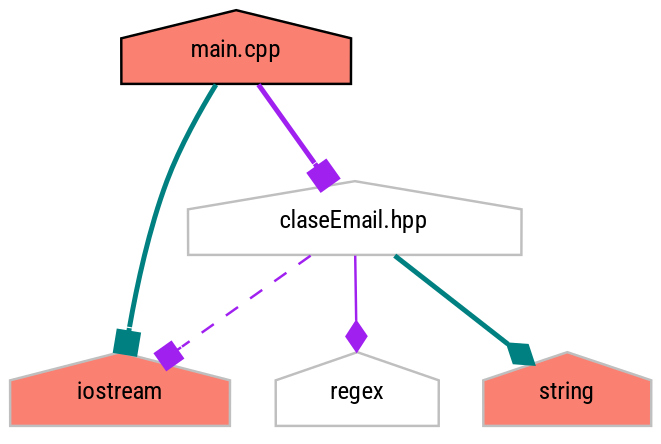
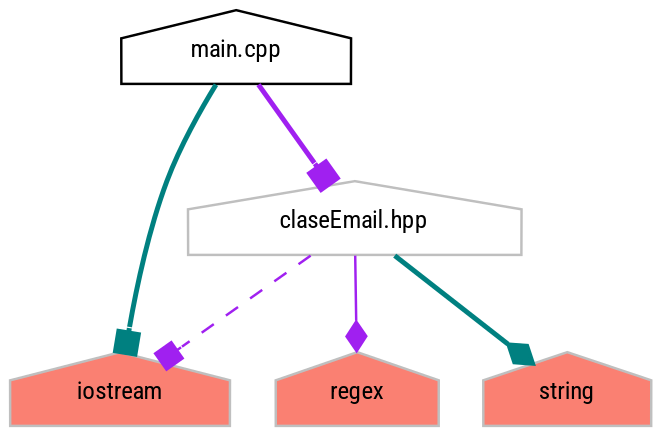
  digraph {
    fontname="Roboto Condensed"
    node [color=grey75 fillcolor=white fontname="Roboto Condensed" fontsize=10 shape=house style=filled]
    edge [arrowhead=box color=purple fontname="Roboto Condensed" fontsize=10 labelfontname=Helvetica labelfontsize=10 style=bold]
-   n1 [color=black fillcolor=salmon fontcolor=black height=0.2 label="main.cpp" width=0.4]
+   n1 [color=black fontcolor=black height=0.2 label="main.cpp" width=0.4]
    n2 [height=0.2 label="claseEmail.hpp" width=0.4]
    n3 [fillcolor=salmon height=0.2 label=iostream width=0.4]
-   n4 [height=0.2 label=regex width=0.4]
+   n4 [fillcolor=salmon height=0.2 label=regex width=0.4]
    n5 [fillcolor=salmon height=0.2 label=string width=0.4]
    n1 -> n2
    n1 -> n3 [color=teal]
    n2 -> n3 [style=dashed]
    n2 -> n4 [arrowhead=diamond style=solid]
    n2 -> n5 [arrowhead=diamond color=teal]
  }
